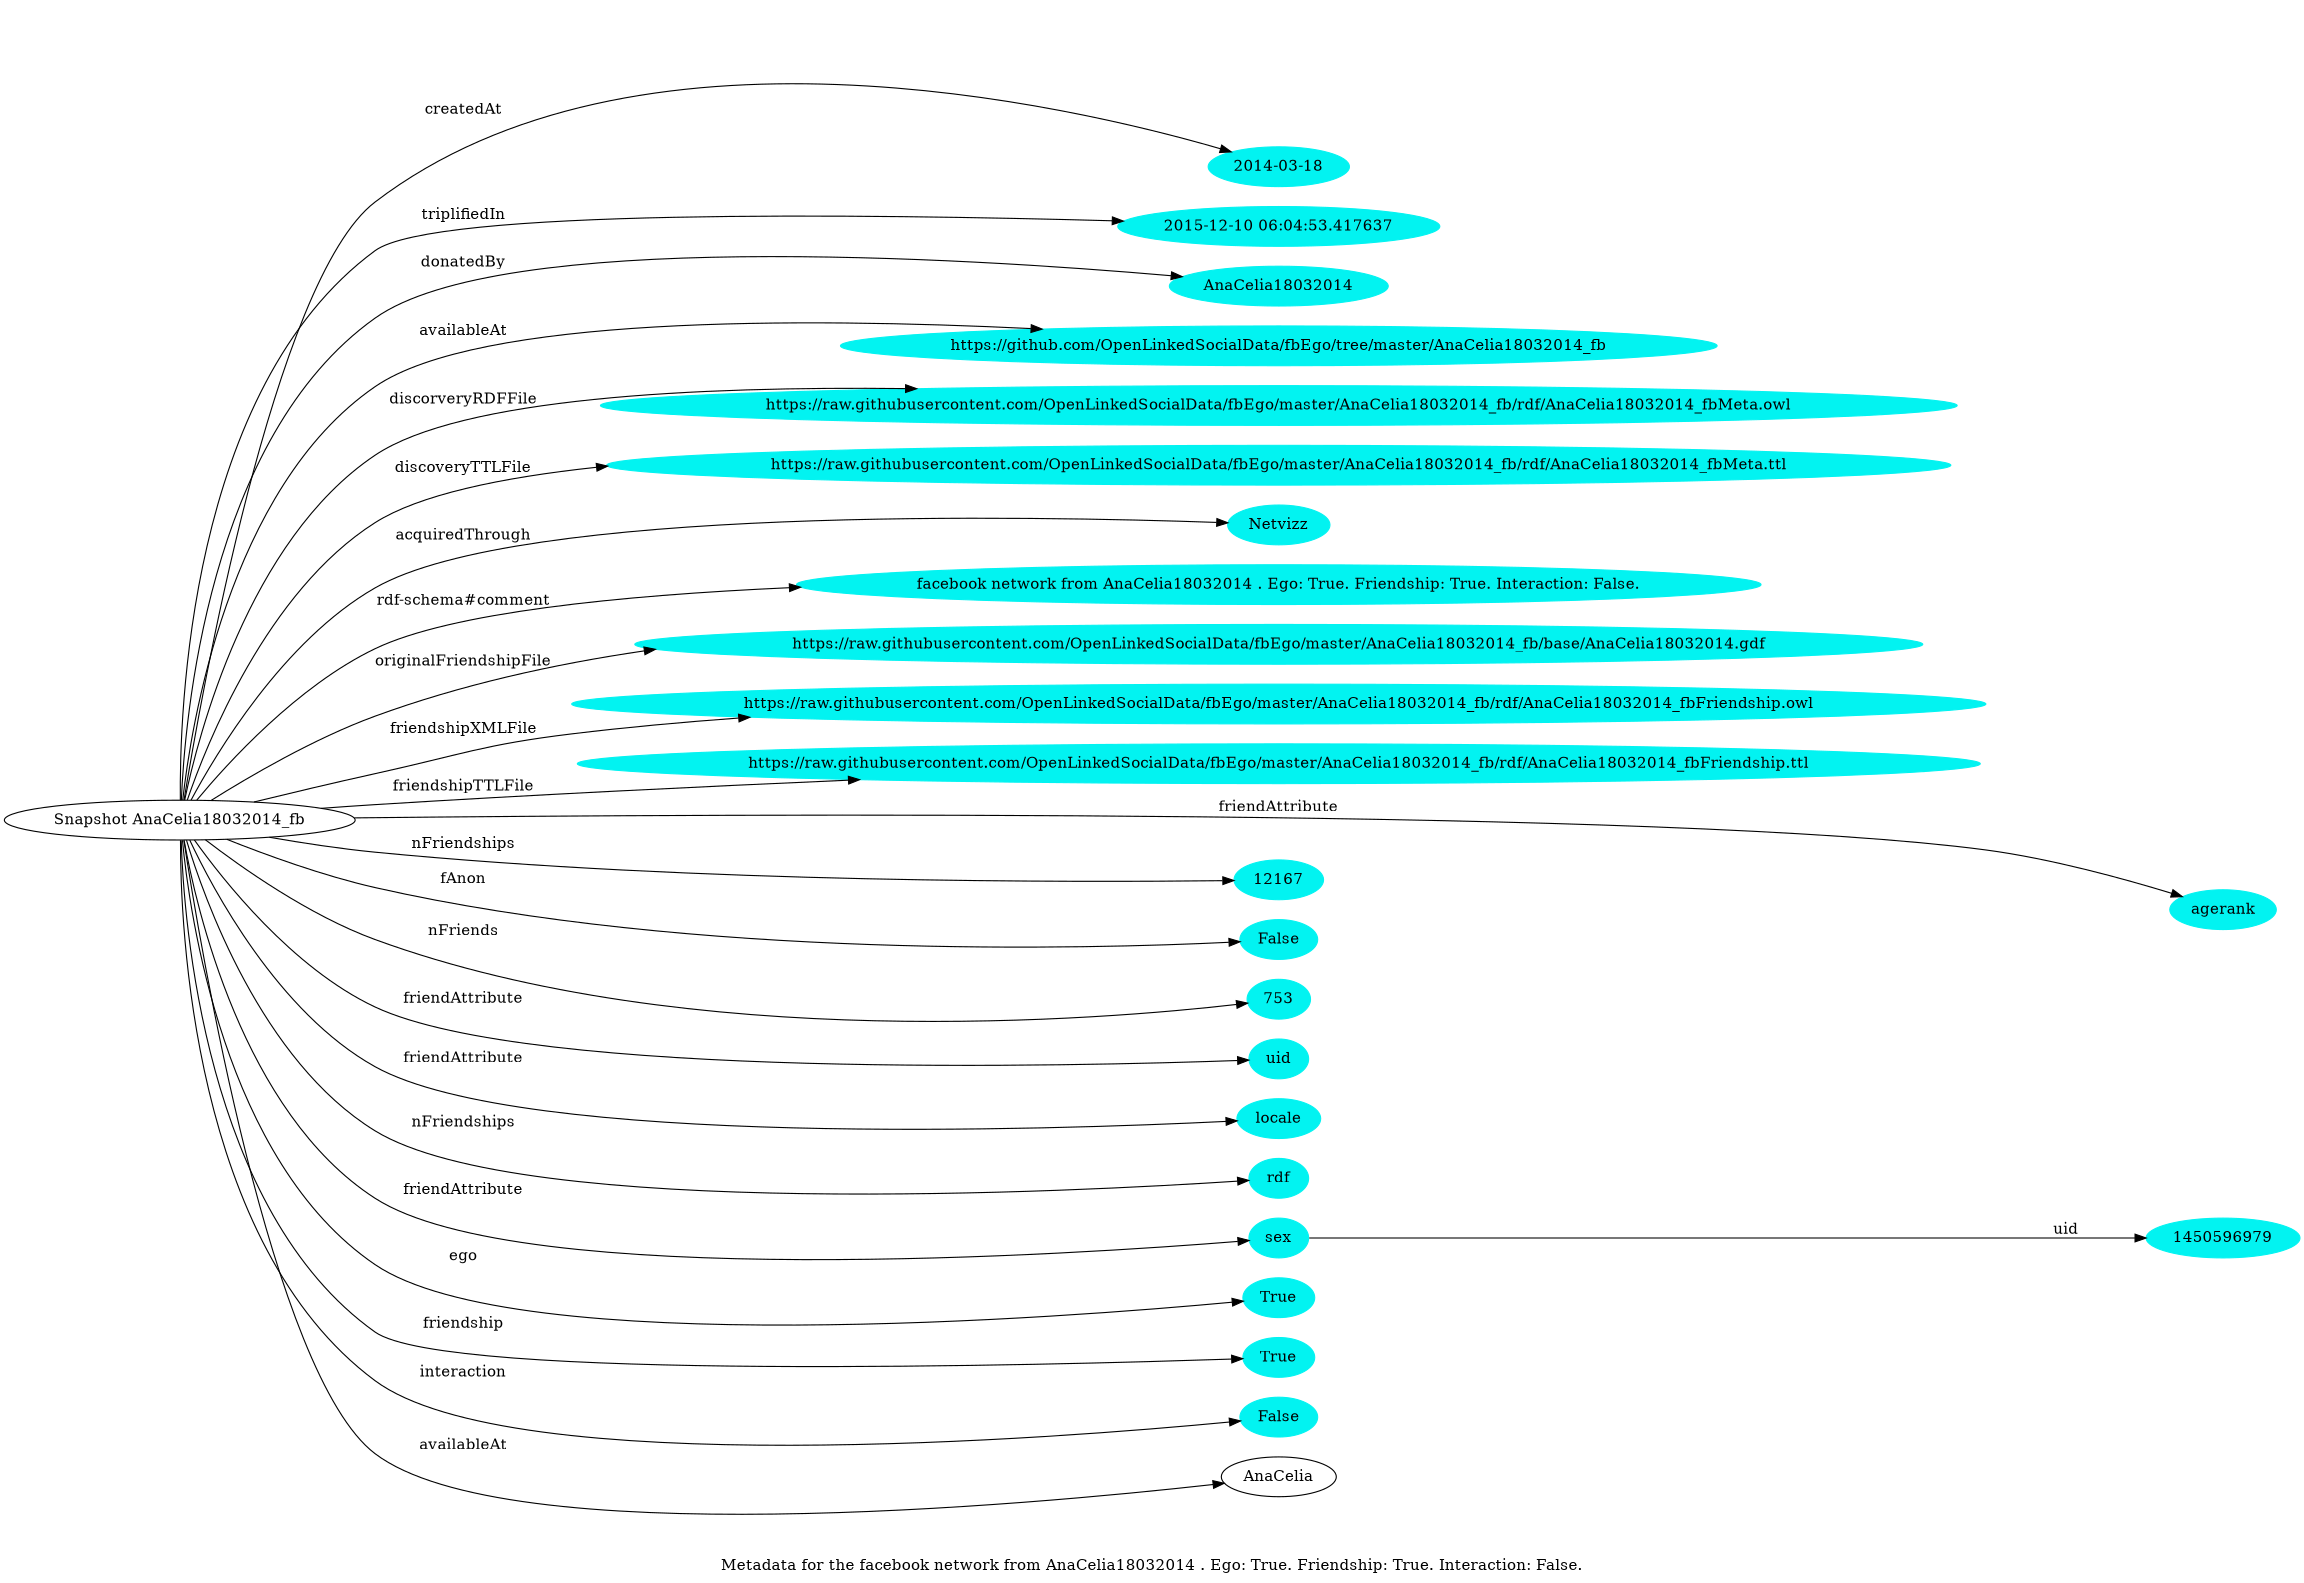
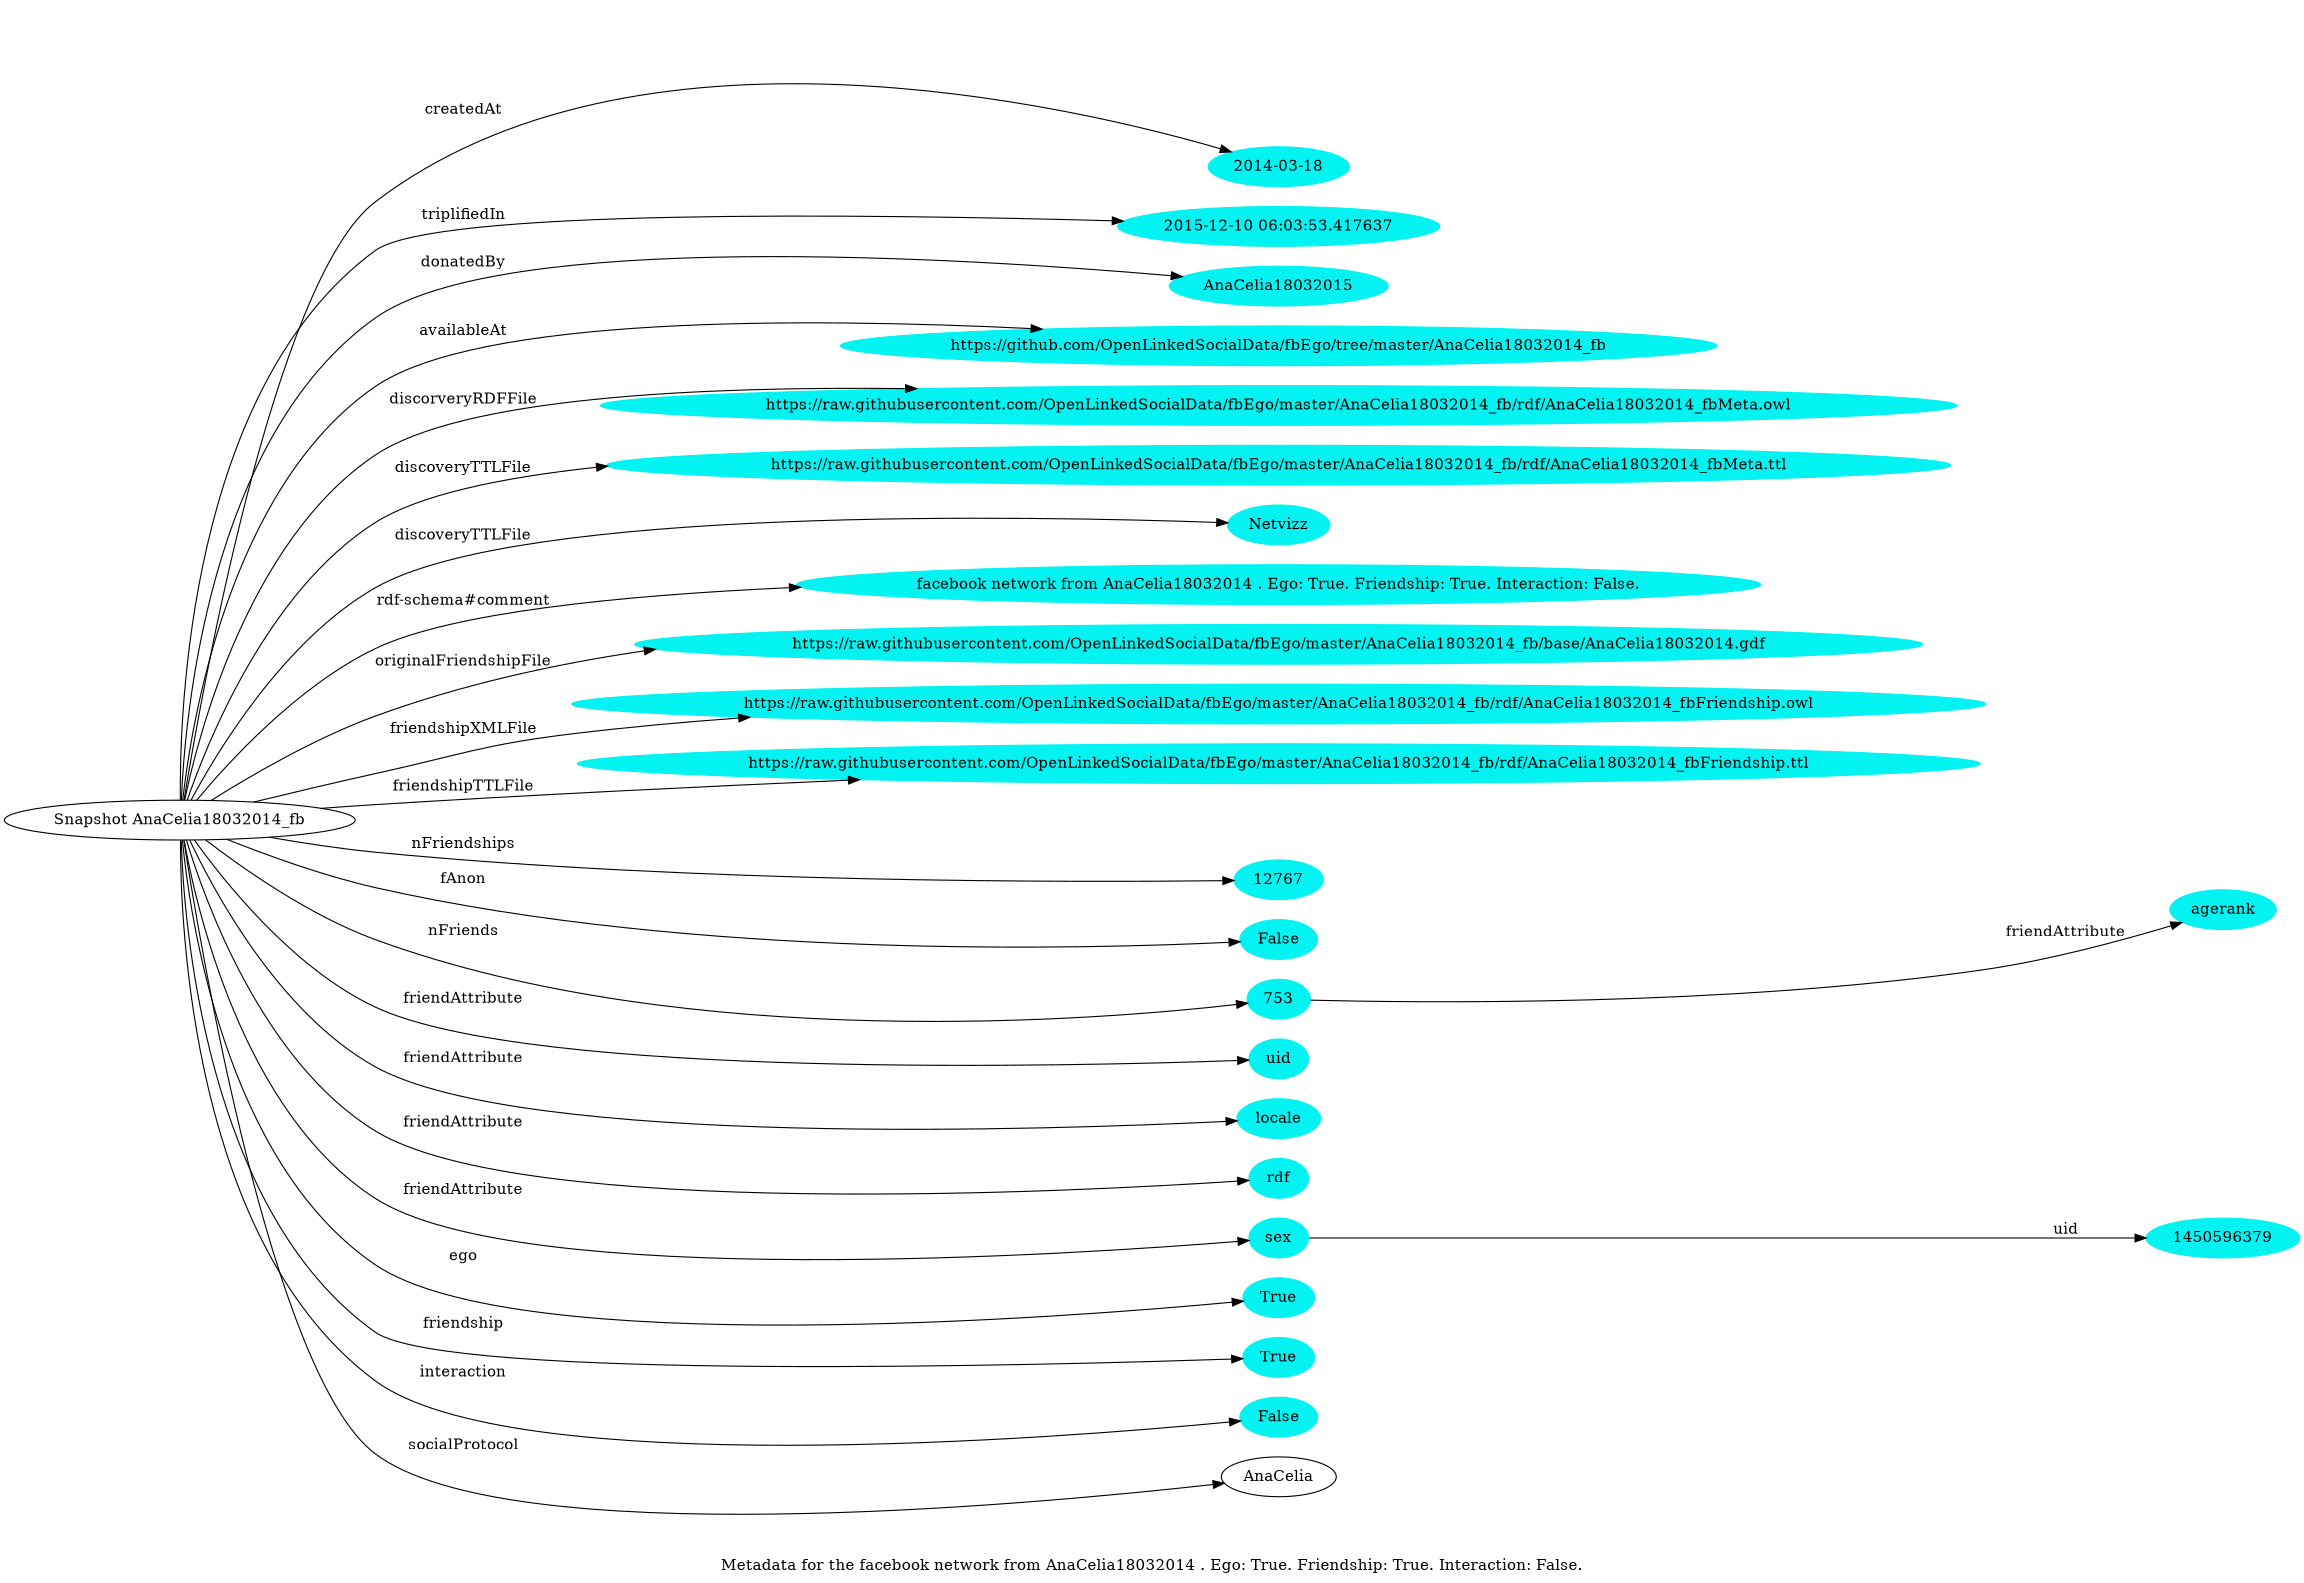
  digraph {
    label="Metadata for the facebook network from AnaCelia18032014 . Ego: True. Friendship: True. Interaction: False."
    rankdir=LR
    node [color="#02F3F1" style=filled]
    n1 [label="2014-03-18"]
    "Snapshot AnaCelia18032014_fb" [color="" style=""]
-   n3 [label="2015-12-10 06:04:53.417637"]
-   n4 [label=AnaCelia18032014]
+   n3 [label="2015-12-10 06:03:53.417637"]
+   n4 [label=AnaCelia18032015]
    n5 [label="https://github.com/OpenLinkedSocialData/fbEgo/tree/master/AnaCelia18032014_fb"]
    n6 [label="https://raw.githubusercontent.com/OpenLinkedSocialData/fbEgo/master/AnaCelia18032014_fb/rdf/AnaCelia18032014_fbMeta.owl"]
    n7 [label="https://raw.githubusercontent.com/OpenLinkedSocialData/fbEgo/master/AnaCelia18032014_fb/rdf/AnaCelia18032014_fbMeta.ttl"]
    n8 [label=Netvizz]
    n9 [label="facebook network from AnaCelia18032014 . Ego: True. Friendship: True. Interaction: False."]
    n10 [label="https://raw.githubusercontent.com/OpenLinkedSocialData/fbEgo/master/AnaCelia18032014_fb/base/AnaCelia18032014.gdf"]
    n11 [label="https://raw.githubusercontent.com/OpenLinkedSocialData/fbEgo/master/AnaCelia18032014_fb/rdf/AnaCelia18032014_fbFriendship.owl"]
    n12 [label="https://raw.githubusercontent.com/OpenLinkedSocialData/fbEgo/master/AnaCelia18032014_fb/rdf/AnaCelia18032014_fbFriendship.ttl"]
    n13 [label=753]
-   n14 [label=12167]
+   n14 [label=12767]
    n15 [label=False]
    n16 [label=sex]
    n17 [label=uid]
    n18 [label=locale]
    n19 [label=rdf]
    n20 [label=agerank]
    n21 [label=True]
    n22 [label=True]
    n23 [label=False]
    n24 [label=AnaCelia color="" style=""]
-   n25 [label=1450596979]
+   n25 [label=1450596379]
    "Snapshot AnaCelia18032014_fb" -> n1 [label=createdAt]
    "Snapshot AnaCelia18032014_fb" -> n3 [label=triplifiedIn]
    "Snapshot AnaCelia18032014_fb" -> n4 [label=donatedBy]
    "Snapshot AnaCelia18032014_fb" -> n5 [label=availableAt]
    "Snapshot AnaCelia18032014_fb" -> n6 [label=discorveryRDFFile]
    "Snapshot AnaCelia18032014_fb" -> n7 [label=discoveryTTLFile]
-   "Snapshot AnaCelia18032014_fb" -> n8 [label=acquiredThrough]
+   "Snapshot AnaCelia18032014_fb" -> n8 [label=discoveryTTLFile]
    "Snapshot AnaCelia18032014_fb" -> n9 [label="rdf-schema#comment"]
    "Snapshot AnaCelia18032014_fb" -> n10 [label=originalFriendshipFile]
    "Snapshot AnaCelia18032014_fb" -> n11 [label=friendshipXMLFile]
    "Snapshot AnaCelia18032014_fb" -> n12 [label=friendshipTTLFile]
    "Snapshot AnaCelia18032014_fb" -> n13 [label=nFriends]
    "Snapshot AnaCelia18032014_fb" -> n14 [label=nFriendships]
    "Snapshot AnaCelia18032014_fb" -> n15 [label=fAnon]
    "Snapshot AnaCelia18032014_fb" -> n16 [label=friendAttribute]
    "Snapshot AnaCelia18032014_fb" -> n17 [label=friendAttribute]
    "Snapshot AnaCelia18032014_fb" -> n18 [label=friendAttribute]
-   "Snapshot AnaCelia18032014_fb" -> n19 [label=nFriendships]
-   "Snapshot AnaCelia18032014_fb" -> n20 [label=friendAttribute]
+   "Snapshot AnaCelia18032014_fb" -> n19 [label=friendAttribute]
+   n13 -> n20 [label=friendAttribute]
    "Snapshot AnaCelia18032014_fb" -> n21 [label=ego]
    "Snapshot AnaCelia18032014_fb" -> n22 [label=friendship]
    "Snapshot AnaCelia18032014_fb" -> n23 [label=interaction]
-   "Snapshot AnaCelia18032014_fb" -> n24 [label=availableAt]
+   "Snapshot AnaCelia18032014_fb" -> n24 [label=socialProtocol]
    n16 -> n25 [label=uid]
  }
